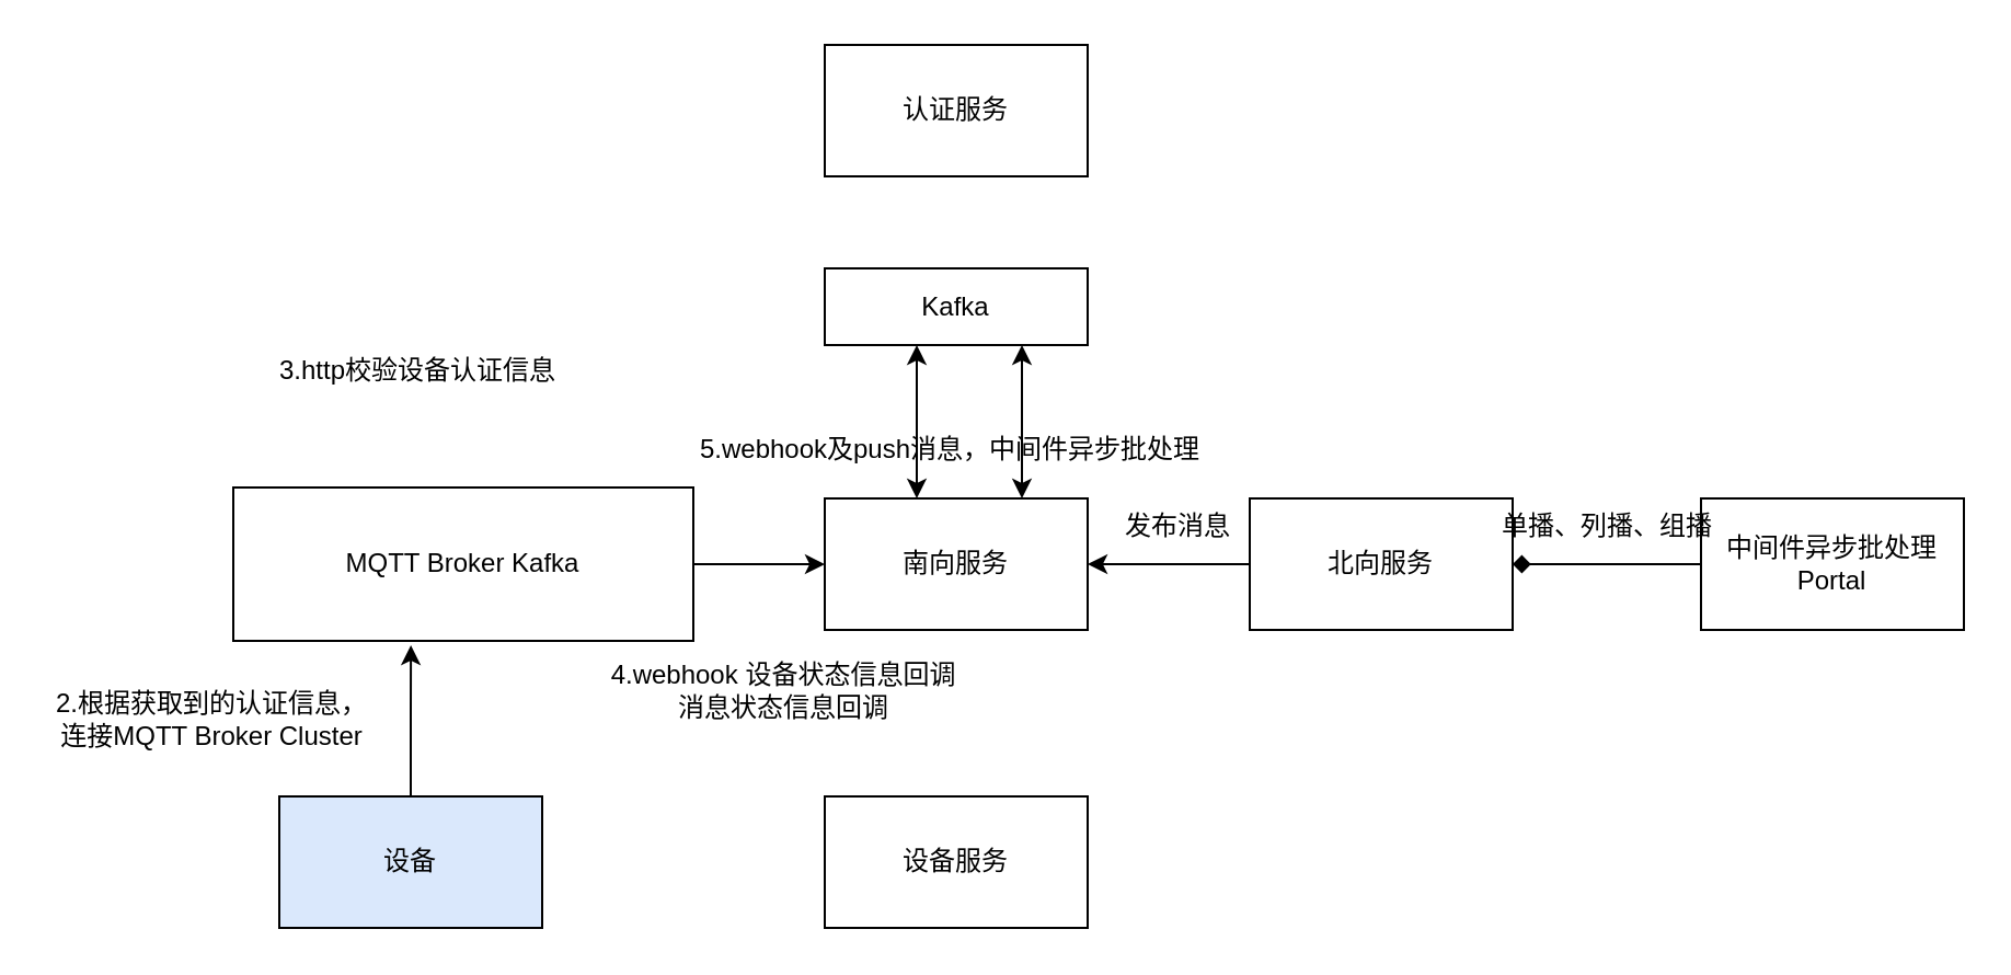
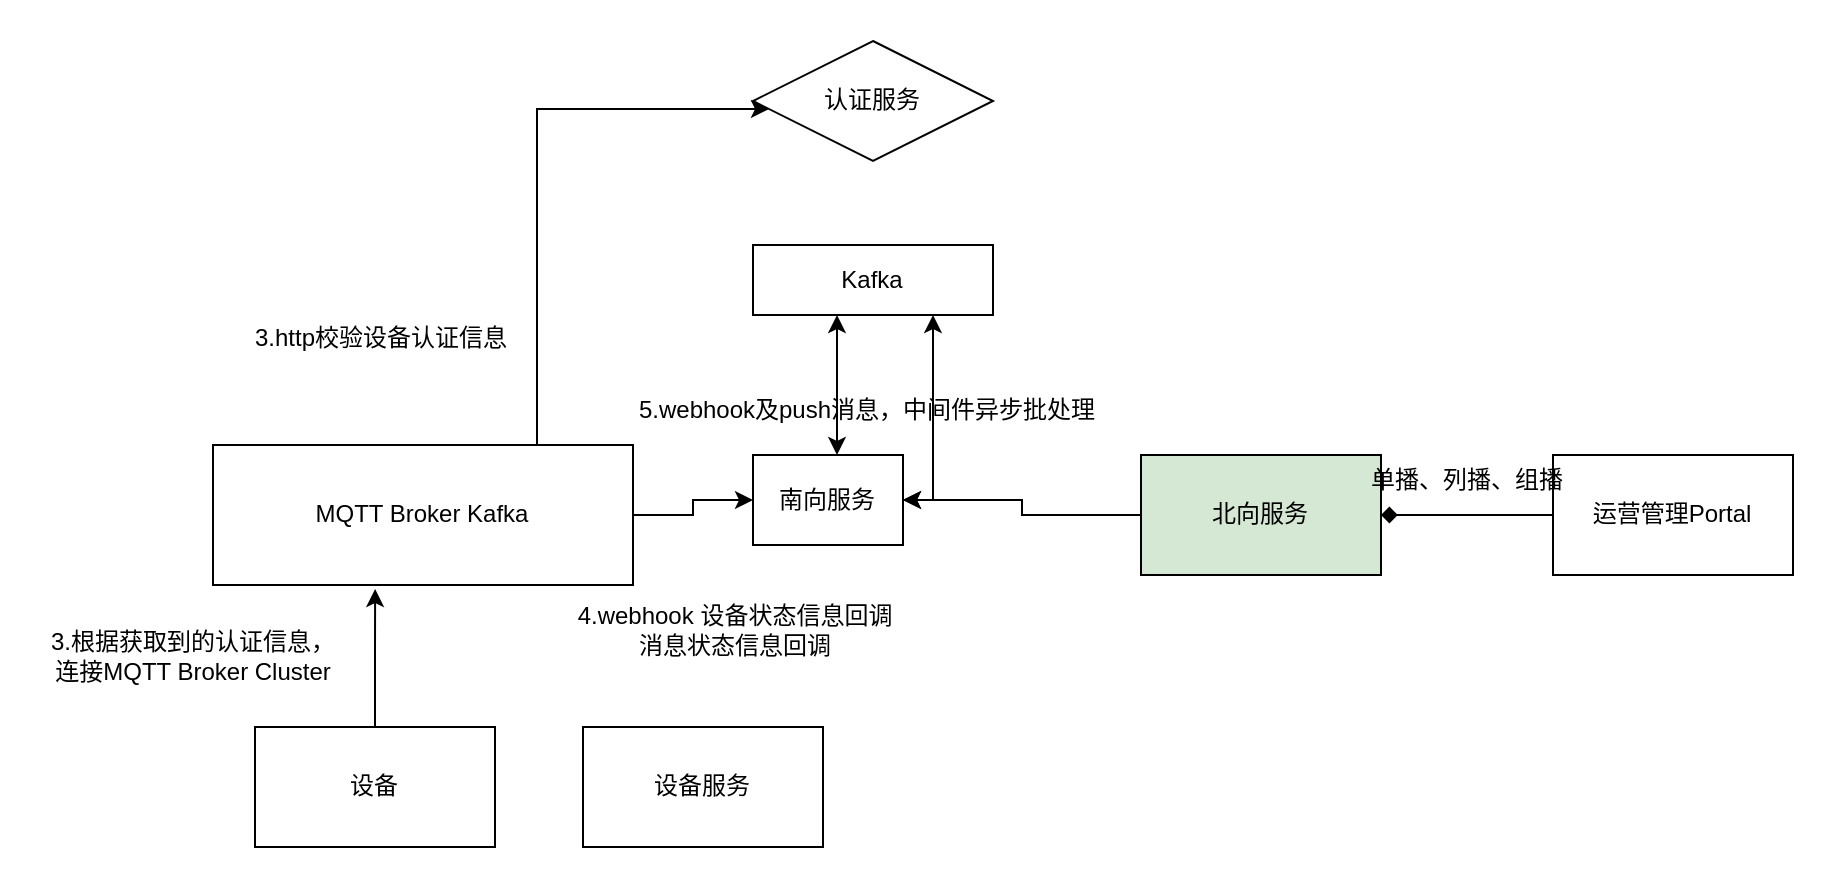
  <mxCell id="0" />
  <mxCell id="1" parent="0" />
+ <mxCell id="2" value="" style="edgeStyle=orthogonalEdgeStyle;rounded=0;orthogonalLoop=1;jettySize=auto;html=1;" edge="1" parent="1" source="4" target="5"><mxGeometry relative="1" as="geometry"><Array as="points"><mxPoint x="268" y="54" /></Array></mxGeometry></mxCell>
  <mxCell id="3" value="" style="edgeStyle=orthogonalEdgeStyle;rounded=0;orthogonalLoop=1;jettySize=auto;html=1;" edge="1" parent="1" source="4" target="7"><mxGeometry relative="1" as="geometry" /></mxCell>
  <mxCell id="4" value="MQTT Broker Kafka" style="rounded=0;whiteSpace=wrap;html=1;" vertex="1" parent="1"><mxGeometry x="106" y="222" width="210" height="70" as="geometry" /></mxCell>
- <mxCell id="5" value="认证服务" style="rounded=0;whiteSpace=wrap;html=1;" vertex="1" parent="1"><mxGeometry x="376" y="20" width="120" height="60" as="geometry" /></mxCell>
+ <mxCell id="5" value="认证服务" style="rhombus;whiteSpace=wrap;html=1;" vertex="1" parent="1"><mxGeometry x="376" y="20" width="120" height="60" as="geometry" /></mxCell>
  <mxCell id="6" value="" style="edgeStyle=orthogonalEdgeStyle;rounded=0;orthogonalLoop=1;jettySize=auto;html=1;startArrow=classic;startFill=1;" edge="1" parent="1" source="7" target="10"><mxGeometry relative="1" as="geometry"><Array as="points"><mxPoint x="466" y="199" /><mxPoint x="466" y="199" /></Array></mxGeometry></mxCell>
- <mxCell id="7" value="南向服务" style="rounded=0;whiteSpace=wrap;html=1;" vertex="1" parent="1"><mxGeometry x="376" y="227" width="120" height="60" as="geometry" /></mxCell>
+ <mxCell id="7" value="南向服务" style="rounded=0;whiteSpace=wrap;html=1;" vertex="1" parent="1"><mxGeometry x="376" y="227" width="75" height="45" as="geometry" /></mxCell>
  <mxCell id="8" value="" style="edgeStyle=orthogonalEdgeStyle;rounded=0;orthogonalLoop=1;jettySize=auto;html=1;entryX=0.386;entryY=1.029;entryDx=0;entryDy=0;entryPerimeter=0;" edge="1" parent="1" source="9" target="4"><mxGeometry relative="1" as="geometry" /></mxCell>
- <mxCell id="9" value="设备" style="rounded=0;whiteSpace=wrap;html=1;fillColor=#dae8fc;" vertex="1" parent="1"><mxGeometry x="127" y="363" width="120" height="60" as="geometry" /></mxCell>
+ <mxCell id="9" value="设备" style="rounded=0;whiteSpace=wrap;html=1;" vertex="1" parent="1"><mxGeometry x="127" y="363" width="120" height="60" as="geometry" /></mxCell>
  <mxCell id="10" value="Kafka" style="rounded=0;whiteSpace=wrap;html=1;" vertex="1" parent="1"><mxGeometry x="376" y="122" width="120" height="35" as="geometry" /></mxCell>
- <mxCell id="11" value="设备服务" style="rounded=0;whiteSpace=wrap;html=1;" vertex="1" parent="1"><mxGeometry x="376" y="363" width="120" height="60" as="geometry" /></mxCell>
- <mxCell id="12" value="2.根据获取到的认证信息，&lt;br&gt;连接MQTT Broker Cluster" style="text;html=1;align=center;verticalAlign=middle;resizable=0;points=[];autosize=1;" vertex="1" parent="1"><mxGeometry x="20" y="312" width="152" height="32" as="geometry" /></mxCell>
+ <mxCell id="11" value="设备服务" style="rounded=0;whiteSpace=wrap;html=1;" vertex="1" parent="1"><mxGeometry x="291" y="363" width="120" height="60" as="geometry" /></mxCell>
+ <mxCell id="12" value="3.根据获取到的认证信息，&lt;br&gt;连接MQTT Broker Cluster" style="text;html=1;align=center;verticalAlign=middle;resizable=0;points=[];autosize=1;" vertex="1" parent="1"><mxGeometry x="20" y="312" width="152" height="32" as="geometry" /></mxCell>
  <mxCell id="13" value="3.http校验设备认证信息" style="text;html=1;align=center;verticalAlign=middle;resizable=0;points=[];autosize=1;" vertex="1" parent="1"><mxGeometry x="122" y="160" width="136" height="18" as="geometry" /></mxCell>
  <mxCell id="14" value="" style="edgeStyle=orthogonalEdgeStyle;rounded=0;orthogonalLoop=1;jettySize=auto;html=1;" edge="1" parent="1" source="15" target="7"><mxGeometry relative="1" as="geometry" /></mxCell>
- <mxCell id="15" value="北向服务" style="rounded=0;whiteSpace=wrap;html=1;" vertex="1" parent="1"><mxGeometry x="570" y="227" width="120" height="60" as="geometry" /></mxCell>
- <mxCell id="16" value="4.webhook 设备状态信息回调&lt;br&gt;消息状态信息回调" style="text;html=1;align=center;verticalAlign=middle;resizable=0;points=[];autosize=1;" vertex="1" parent="1"><mxGeometry x="273" y="299" width="167" height="32" as="geometry" /></mxCell>
+ <mxCell id="15" value="北向服务" style="rounded=0;whiteSpace=wrap;html=1;fillColor=#d5e8d4;" vertex="1" parent="1"><mxGeometry x="570" y="227" width="120" height="60" as="geometry" /></mxCell>
+ <mxCell id="16" value="4.webhook 设备状态信息回调&lt;br&gt;消息状态信息回调" style="text;html=1;align=center;verticalAlign=middle;resizable=0;points=[];autosize=1;" vertex="1" parent="1"><mxGeometry x="283" y="299" width="167" height="32" as="geometry" /></mxCell>
  <mxCell id="17" value="" style="edgeStyle=orthogonalEdgeStyle;rounded=0;orthogonalLoop=1;jettySize=auto;html=1;endArrow=diamond;" edge="1" parent="1" source="18" target="15"><mxGeometry relative="1" as="geometry" /></mxCell>
- <mxCell id="18" value="&lt;p class=&quot;p0&quot; style=&quot;margin-top: 0pt ; margin-bottom: 0pt&quot;&gt;&lt;span&gt;中间件异步批处理&lt;font style=&quot;font-size: 12px&quot;&gt;Portal&lt;/font&gt;&lt;/span&gt;&lt;/p&gt;" style="rounded=0;whiteSpace=wrap;html=1;" vertex="1" parent="1"><mxGeometry x="776" y="227" width="120" height="60" as="geometry" /></mxCell>
- <mxCell id="19" value="发布消息" style="text;html=1;align=center;verticalAlign=middle;resizable=0;points=[];autosize=1;" vertex="1" parent="1"><mxGeometry x="508" y="231" width="58" height="18" as="geometry" /></mxCell>
+ <mxCell id="18" value="&lt;p class=&quot;p0&quot; style=&quot;margin-top: 0pt ; margin-bottom: 0pt&quot;&gt;&lt;span&gt;运营管理&lt;font style=&quot;font-size: 12px&quot;&gt;Portal&lt;/font&gt;&lt;/span&gt;&lt;/p&gt;" style="rounded=0;whiteSpace=wrap;html=1;" vertex="1" parent="1"><mxGeometry x="776" y="227" width="120" height="60" as="geometry" /></mxCell>
  <mxCell id="20" value="单播、列播、组播" style="text;html=1;align=center;verticalAlign=middle;resizable=0;points=[];autosize=1;" vertex="1" parent="1"><mxGeometry x="680" y="231" width="106" height="18" as="geometry" /></mxCell>
  <mxCell id="21" value="5.webhook及push消息，中间件异步批处理" style="text;html=1;align=center;verticalAlign=middle;resizable=0;points=[];autosize=1;" vertex="1" parent="1"><mxGeometry x="314" y="196" width="238" height="18" as="geometry" /></mxCell>
  <mxCell id="22" value="" style="edgeStyle=orthogonalEdgeStyle;rounded=0;orthogonalLoop=1;jettySize=auto;html=1;startArrow=classic;startFill=1;" edge="1" parent="1" source="7" target="10"><mxGeometry relative="1" as="geometry"><mxPoint x="436" y="227" as="sourcePoint" /><mxPoint x="436" y="182" as="targetPoint" /><Array as="points"><mxPoint x="418" y="203" /><mxPoint x="418" y="203" /></Array></mxGeometry></mxCell>
